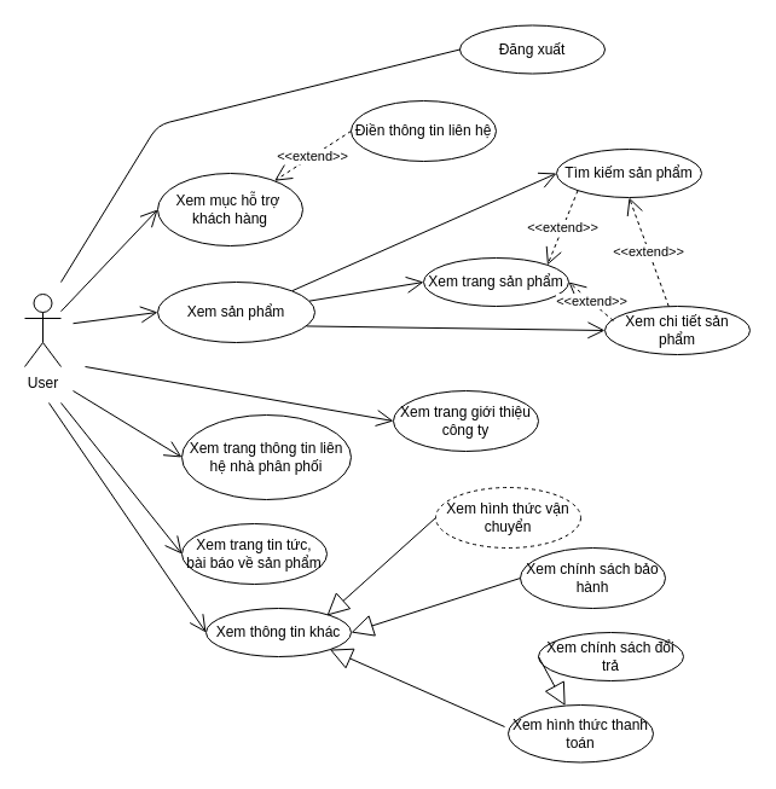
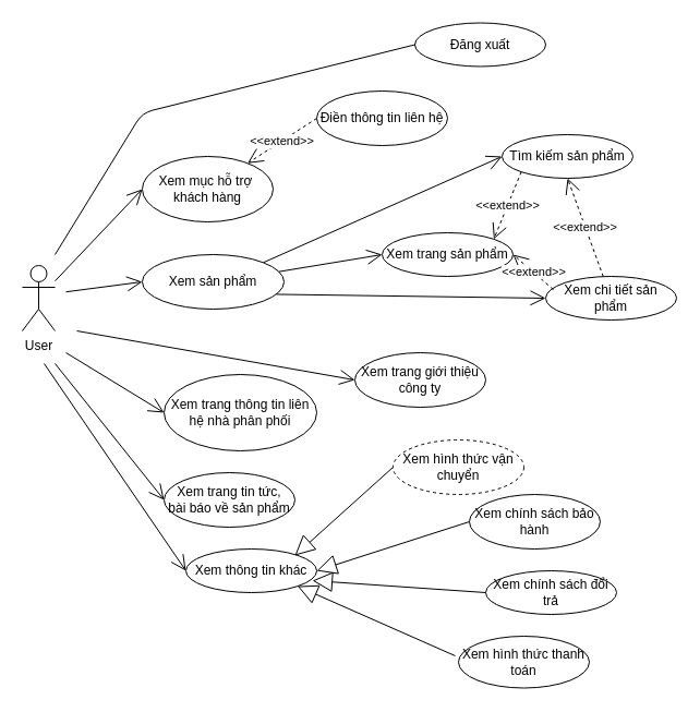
  <mxCell id="0" />
  <mxCell id="1" parent="0" />
  <mxCell id="2" value="User&lt;br&gt;" style="shape=umlActor;verticalLabelPosition=bottom;verticalAlign=top;html=1;outlineConnect=0;" vertex="1" parent="1"><mxGeometry x="20" y="243" width="30" height="60" as="geometry" /></mxCell>
  <mxCell id="3" value="Xem chi tiết sản phẩm" style="ellipse;whiteSpace=wrap;html=1;" vertex="1" parent="1"><mxGeometry x="500" y="253" width="120" height="40" as="geometry" /></mxCell>
  <mxCell id="4" value="Xem trang sản phẩm" style="ellipse;whiteSpace=wrap;html=1;" vertex="1" parent="1"><mxGeometry x="350" y="213" width="120" height="40" as="geometry" /></mxCell>
  <mxCell id="5" value="Xem trang tin tức, &lt;br&gt;bài báo về sản phẩm" style="ellipse;whiteSpace=wrap;html=1;" vertex="1" parent="1"><mxGeometry x="150" y="433" width="120" height="50" as="geometry" /></mxCell>
  <mxCell id="6" value="Xem trang thông tin liên hệ nhà phân phối" style="ellipse;whiteSpace=wrap;html=1;" vertex="1" parent="1"><mxGeometry x="150" y="343" width="140" height="70" as="geometry" /></mxCell>
  <mxCell id="7" value="Điền thông tin liên hệ" style="ellipse;whiteSpace=wrap;html=1;" vertex="1" parent="1"><mxGeometry x="290" y="83" width="120" height="50" as="geometry" /></mxCell>
  <mxCell id="8" value="Xem mục hỗ trợ&amp;nbsp;&lt;br&gt;khách hàng" style="ellipse;whiteSpace=wrap;html=1;" vertex="1" parent="1"><mxGeometry x="130" y="143" width="120" height="60" as="geometry" /></mxCell>
  <mxCell id="9" value="Xem hình thức thanh toán" style="ellipse;whiteSpace=wrap;html=1;" vertex="1" parent="1"><mxGeometry x="420" y="583" width="120" height="47.5" as="geometry" /></mxCell>
  <mxCell id="10" value="Xem hình thức vận chuyển" style="ellipse;whiteSpace=wrap;html=1;dashed=1;" vertex="1" parent="1"><mxGeometry x="360" y="403" width="120" height="50" as="geometry" /></mxCell>
  <mxCell id="11" value="Xem chính sách bảo hành" style="ellipse;whiteSpace=wrap;html=1;" vertex="1" parent="1"><mxGeometry x="430" y="453" width="120" height="50" as="geometry" /></mxCell>
  <mxCell id="12" value="Xem chính sách đổi trả" style="ellipse;whiteSpace=wrap;html=1;" vertex="1" parent="1"><mxGeometry x="445" y="523" width="120" height="40" as="geometry" /></mxCell>
  <mxCell id="13" value="Xem thông tin khác" style="ellipse;whiteSpace=wrap;html=1;" vertex="1" parent="1"><mxGeometry x="170" y="503" width="120" height="40" as="geometry" /></mxCell>
  <mxCell id="14" value="&amp;lt;&amp;lt;extend&amp;gt;&amp;gt;" style="endArrow=open;endSize=12;dashed=1;html=1;exitX=0;exitY=0.5;exitDx=0;exitDy=0;" edge="1" parent="1" source="7" target="8"><mxGeometry width="160" relative="1" as="geometry"><mxPoint x="120" y="482" as="sourcePoint" /><mxPoint x="420" y="463" as="targetPoint" /></mxGeometry></mxCell>
  <mxCell id="15" value="Xem trang giới thiệu công ty" style="ellipse;whiteSpace=wrap;html=1;" vertex="1" parent="1"><mxGeometry x="325" y="323" width="120" height="50" as="geometry" /></mxCell>
  <mxCell id="16" value="&amp;lt;&amp;lt;extend&amp;gt;&amp;gt;" style="endArrow=open;endSize=12;dashed=1;html=1;exitX=0.058;exitY=0.3;exitDx=0;exitDy=0;exitPerimeter=0;entryX=1;entryY=0.5;entryDx=0;entryDy=0;" edge="1" parent="1" source="3" target="4"><mxGeometry width="160" relative="1" as="geometry"><mxPoint x="520" y="245.5" as="sourcePoint" /><mxPoint x="490" y="338" as="targetPoint" /></mxGeometry></mxCell>
  <mxCell id="17" value="" style="endArrow=open;endFill=1;endSize=12;html=1;entryX=0;entryY=0.5;entryDx=0;entryDy=0;exitX=0.946;exitY=0.729;exitDx=0;exitDy=0;exitPerimeter=0;" edge="1" parent="1" target="3" source="34"><mxGeometry width="160" relative="1" as="geometry"><mxPoint x="220" y="273" as="sourcePoint" /><mxPoint x="180" y="153" as="targetPoint" /></mxGeometry></mxCell>
  <mxCell id="18" value="" style="endArrow=open;endFill=1;endSize=12;html=1;entryX=0;entryY=0.5;entryDx=0;entryDy=0;exitX=0.962;exitY=0.314;exitDx=0;exitDy=0;exitPerimeter=0;" edge="1" parent="1" target="4" source="34"><mxGeometry width="160" relative="1" as="geometry"><mxPoint x="220" y="243" as="sourcePoint" /><mxPoint x="165" y="93" as="targetPoint" /></mxGeometry></mxCell>
  <mxCell id="19" value="" style="endArrow=open;endFill=1;endSize=12;html=1;entryX=0;entryY=0.5;entryDx=0;entryDy=0;" edge="1" parent="1" target="15"><mxGeometry width="160" relative="1" as="geometry"><mxPoint x="70" y="303" as="sourcePoint" /><mxPoint x="180" y="183" as="targetPoint" /></mxGeometry></mxCell>
  <mxCell id="20" value="" style="endArrow=open;endFill=1;endSize=12;html=1;entryX=0;entryY=0.5;entryDx=0;entryDy=0;" edge="1" parent="1" source="2" target="8"><mxGeometry width="160" relative="1" as="geometry"><mxPoint x="60" y="303" as="sourcePoint" /><mxPoint x="180" y="238" as="targetPoint" /></mxGeometry></mxCell>
  <mxCell id="21" value="" style="endArrow=open;endFill=1;endSize=12;html=1;entryX=0;entryY=0.5;entryDx=0;entryDy=0;" edge="1" parent="1" target="6"><mxGeometry width="160" relative="1" as="geometry"><mxPoint x="60" y="323" as="sourcePoint" /><mxPoint x="150" y="308" as="targetPoint" /></mxGeometry></mxCell>
  <mxCell id="22" value="" style="endArrow=open;endFill=1;endSize=12;html=1;entryX=0;entryY=0.5;entryDx=0;entryDy=0;" edge="1" parent="1" target="5"><mxGeometry width="160" relative="1" as="geometry"><mxPoint x="50" y="333" as="sourcePoint" /><mxPoint x="155" y="388" as="targetPoint" /></mxGeometry></mxCell>
  <mxCell id="23" value="" style="endArrow=open;endFill=1;endSize=12;html=1;entryX=0;entryY=0.5;entryDx=0;entryDy=0;" edge="1" parent="1" target="13"><mxGeometry width="160" relative="1" as="geometry"><mxPoint x="40" y="333" as="sourcePoint" /><mxPoint x="160" y="468" as="targetPoint" /></mxGeometry></mxCell>
  <mxCell id="24" value="Đăng xuất" style="ellipse;whiteSpace=wrap;html=1;" vertex="1" parent="1"><mxGeometry x="380" y="20.5" width="120" height="40" as="geometry" /></mxCell>
  <mxCell id="25" value="" style="endArrow=none;html=1;entryX=0;entryY=0.5;entryDx=0;entryDy=0;" edge="1" parent="1" target="24"><mxGeometry width="50" height="50" relative="1" as="geometry"><mxPoint x="50" y="233" as="sourcePoint" /><mxPoint x="80" y="183" as="targetPoint" /><Array as="points"><mxPoint x="130" y="103" /></Array></mxGeometry></mxCell>
  <mxCell id="26" value="Tìm kiếm sản phẩm" style="ellipse;whiteSpace=wrap;html=1;" vertex="1" parent="1"><mxGeometry x="460" y="123" width="120" height="40" as="geometry" /></mxCell>
  <mxCell id="27" value="" style="endArrow=open;endFill=1;endSize=12;html=1;entryX=0;entryY=0.5;entryDx=0;entryDy=0;exitX=1;exitY=0;exitDx=0;exitDy=0;" edge="1" parent="1" target="26" source="34"><mxGeometry width="160" relative="1" as="geometry"><mxPoint x="200" y="233" as="sourcePoint" /><mxPoint x="200" y="263" as="targetPoint" /></mxGeometry></mxCell>
  <mxCell id="28" value="&amp;lt;&amp;lt;extend&amp;gt;&amp;gt;" style="endArrow=open;endSize=12;dashed=1;html=1;exitX=0;exitY=1;exitDx=0;exitDy=0;entryX=1;entryY=0;entryDx=0;entryDy=0;" edge="1" parent="1" source="26" target="4"><mxGeometry width="160" relative="1" as="geometry"><mxPoint x="386.96" y="275" as="sourcePoint" /><mxPoint x="320" y="263" as="targetPoint" /></mxGeometry></mxCell>
  <mxCell id="29" value="&amp;lt;&amp;lt;extend&amp;gt;&amp;gt;" style="endArrow=open;endSize=12;dashed=1;html=1;entryX=0.5;entryY=1;entryDx=0;entryDy=0;" edge="1" parent="1" source="3" target="26"><mxGeometry width="160" relative="1" as="geometry"><mxPoint x="386.96" y="275" as="sourcePoint" /><mxPoint x="320" y="263" as="targetPoint" /></mxGeometry></mxCell>
  <mxCell id="30" value="" style="endArrow=block;endSize=16;endFill=0;html=1;exitX=0;exitY=0.5;exitDx=0;exitDy=0;" edge="1" parent="1" source="10"><mxGeometry width="160" relative="1" as="geometry"><mxPoint x="90" y="603" as="sourcePoint" /><mxPoint x="270" y="509" as="targetPoint" /></mxGeometry></mxCell>
  <mxCell id="31" value="" style="endArrow=block;endSize=16;endFill=0;html=1;entryX=1;entryY=0.5;entryDx=0;entryDy=0;exitX=0;exitY=0.5;exitDx=0;exitDy=0;" edge="1" parent="1" source="11" target="13"><mxGeometry width="160" relative="1" as="geometry"><mxPoint x="326.96" y="615" as="sourcePoint" /><mxPoint x="282.426" y="547.142" as="targetPoint" /></mxGeometry></mxCell>
- <mxCell id="32" value="" style="endArrow=block;endSize=16;endFill=0;html=1;exitX=0;exitY=0.5;exitDx=0;exitDy=0;" edge="1" parent="1" source="12" target="9"><mxGeometry width="160" relative="1" as="geometry"><mxPoint x="440" y="508" as="sourcePoint" /><mxPoint x="300" y="533" as="targetPoint" /></mxGeometry></mxCell>
+ <mxCell id="32" value="" style="endArrow=block;endSize=16;endFill=0;html=1;entryX=0.967;entryY=0.725;entryDx=0;entryDy=0;exitX=0;exitY=0.5;exitDx=0;exitDy=0;entryPerimeter=0;" edge="1" parent="1" source="12" target="13"><mxGeometry width="160" relative="1" as="geometry"><mxPoint x="440" y="508" as="sourcePoint" /><mxPoint x="300" y="533" as="targetPoint" /></mxGeometry></mxCell>
  <mxCell id="33" value="" style="endArrow=block;endSize=16;endFill=0;html=1;entryX=1;entryY=1;entryDx=0;entryDy=0;exitX=-0.025;exitY=0.379;exitDx=0;exitDy=0;exitPerimeter=0;" edge="1" parent="1" source="9" target="13"><mxGeometry width="160" relative="1" as="geometry"><mxPoint x="430" y="563" as="sourcePoint" /><mxPoint x="296.04" y="542" as="targetPoint" /></mxGeometry></mxCell>
  <mxCell id="34" value="Xem sản phẩm" style="ellipse;whiteSpace=wrap;html=1;" vertex="1" parent="1"><mxGeometry x="130" y="233" width="130" height="50" as="geometry" /></mxCell>
  <mxCell id="35" value="" style="endArrow=open;endFill=1;endSize=12;html=1;entryX=0;entryY=0.5;entryDx=0;entryDy=0;" edge="1" parent="1" target="34"><mxGeometry width="160" relative="1" as="geometry"><mxPoint x="60" y="267.211" as="sourcePoint" /><mxPoint x="140" y="183" as="targetPoint" /></mxGeometry></mxCell>
